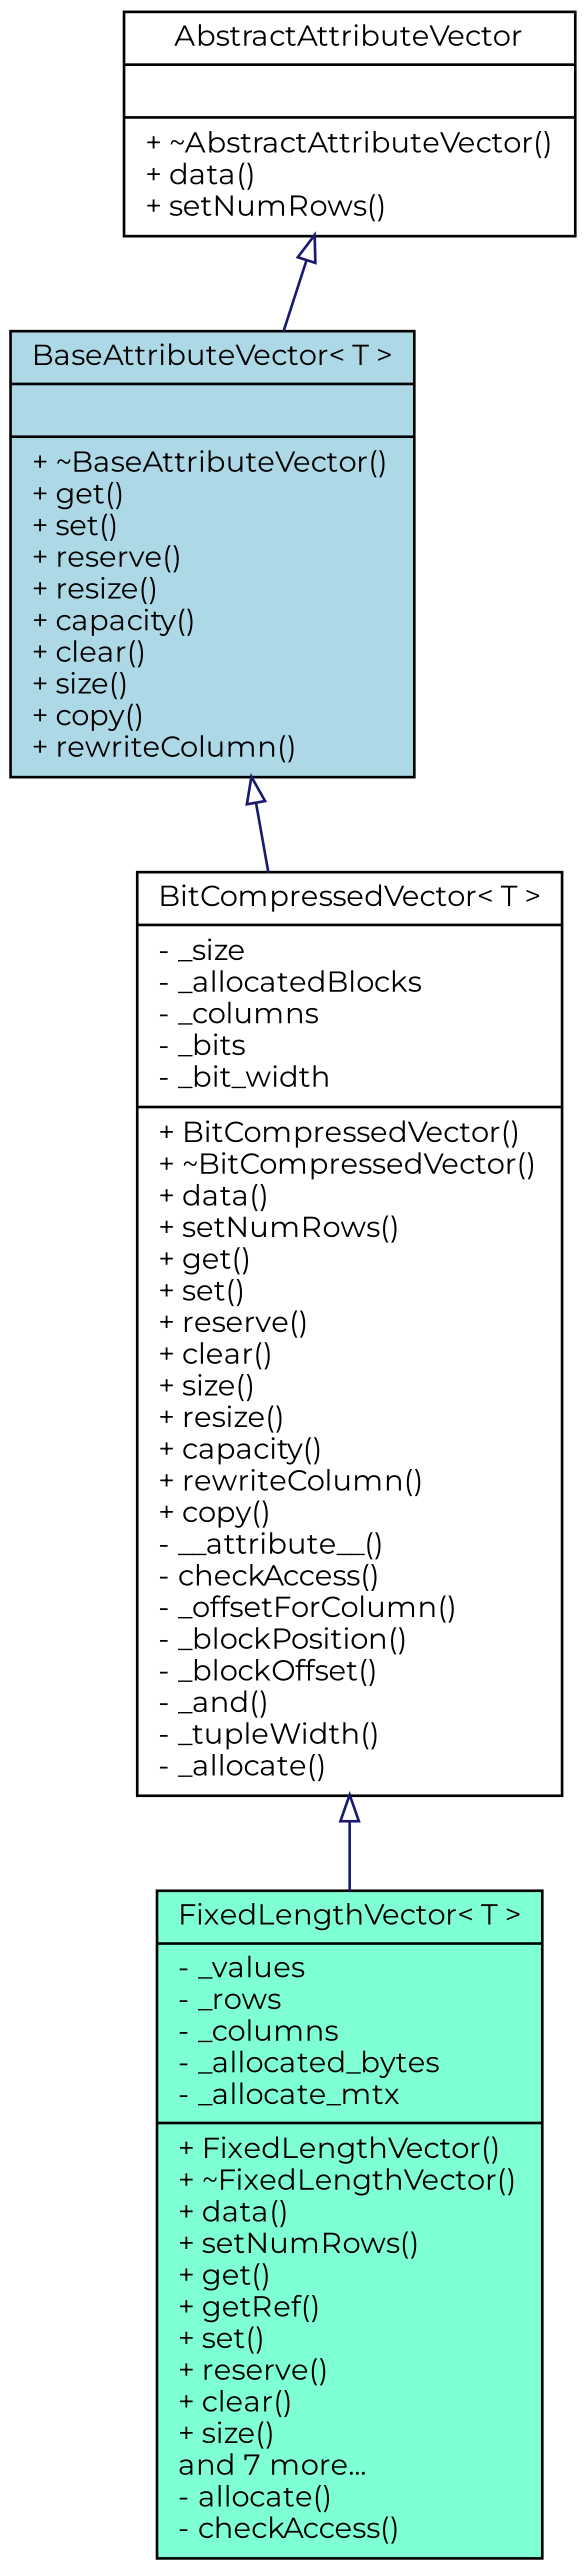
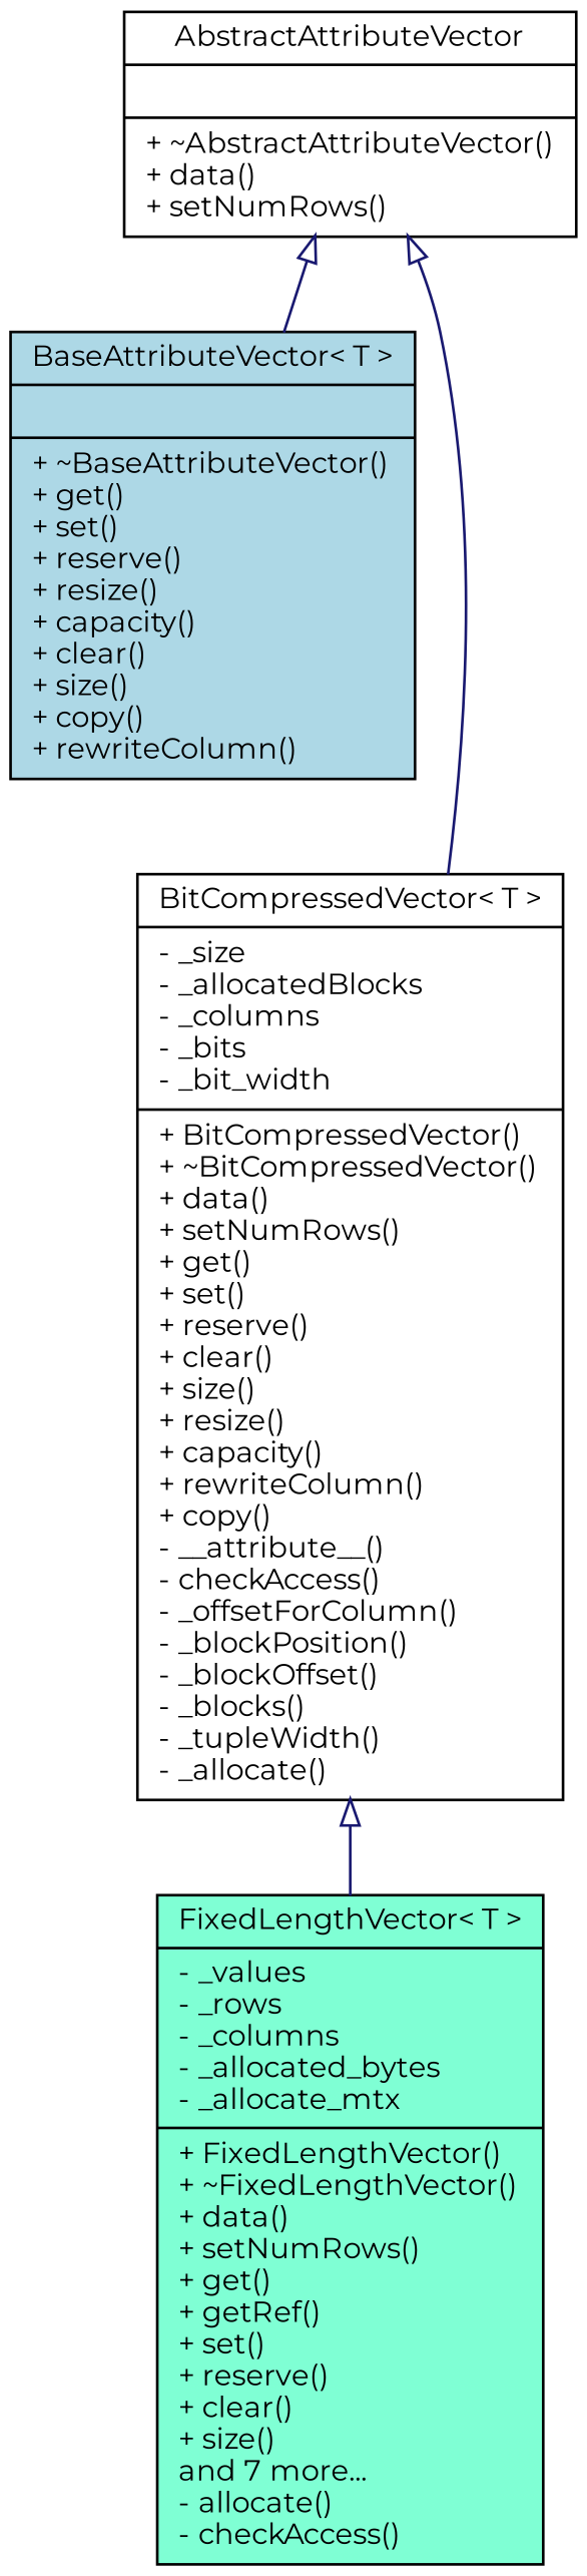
  digraph {
    fontname=Montserrat
    node [color=black fillcolor=white fontname=Montserrat fontsize=11 shape=record style=filled]
    edge [arrowtail=onormal color=midnightblue dir=back fontname=Montserrat fontsize=11 labelfontname=Helvetica labelfontsize=11 style=solid]
    n1 [fontcolor=black height=0.2 label="{AbstractAttributeVector\n||+ ~AbstractAttributeVector()\l+ data()\l+ setNumRows()\l}" width=0.4]
    n2 [fillcolor=lightblue height=0.2 label="{BaseAttributeVector\< T \>\n||+ ~BaseAttributeVector()\l+ get()\l+ set()\l+ reserve()\l+ resize()\l+ capacity()\l+ clear()\l+ size()\l+ copy()\l+ rewriteColumn()\l}" width=0.4]
-   n3 [height=0.2 label="{BitCompressedVector\< T \>\n|- _size\l- _allocatedBlocks\l- _columns\l- _bits\l- _bit_width\l|+ BitCompressedVector()\l+ ~BitCompressedVector()\l+ data()\l+ setNumRows()\l+ get()\l+ set()\l+ reserve()\l+ clear()\l+ size()\l+ resize()\l+ capacity()\l+ rewriteColumn()\l+ copy()\l- __attribute__()\l- checkAccess()\l- _offsetForColumn()\l- _blockPosition()\l- _blockOffset()\l- _and()\l- _tupleWidth()\l- _allocate()\l}" width=0.4]
+   n3 [height=0.2 label="{BitCompressedVector\< T \>\n|- _size\l- _allocatedBlocks\l- _columns\l- _bits\l- _bit_width\l|+ BitCompressedVector()\l+ ~BitCompressedVector()\l+ data()\l+ setNumRows()\l+ get()\l+ set()\l+ reserve()\l+ clear()\l+ size()\l+ resize()\l+ capacity()\l+ rewriteColumn()\l+ copy()\l- __attribute__()\l- checkAccess()\l- _offsetForColumn()\l- _blockPosition()\l- _blockOffset()\l- _blocks()\l- _tupleWidth()\l- _allocate()\l}" width=0.4]
    n4 [fillcolor=aquamarine height=0.2 label="{FixedLengthVector\< T \>\n|- _values\l- _rows\l- _columns\l- _allocated_bytes\l- _allocate_mtx\l|+ FixedLengthVector()\l+ ~FixedLengthVector()\l+ data()\l+ setNumRows()\l+ get()\l+ getRef()\l+ set()\l+ reserve()\l+ clear()\l+ size()\land 7 more...\l- allocate()\l- checkAccess()\l}" width=0.4]
    n1 -> n2
-   n2 -> n3
+   n1 -> n3
    n3 -> n4
  }
